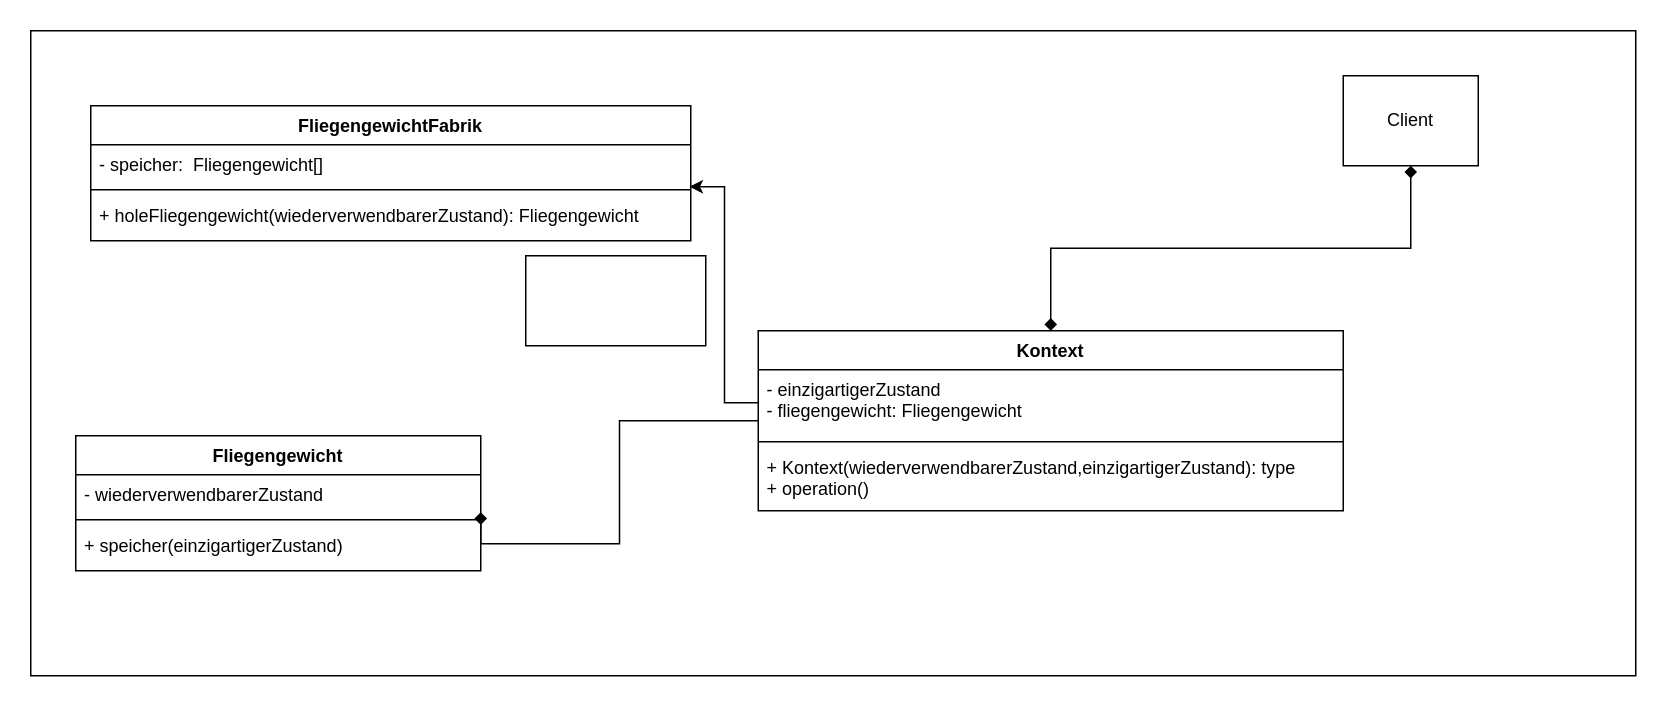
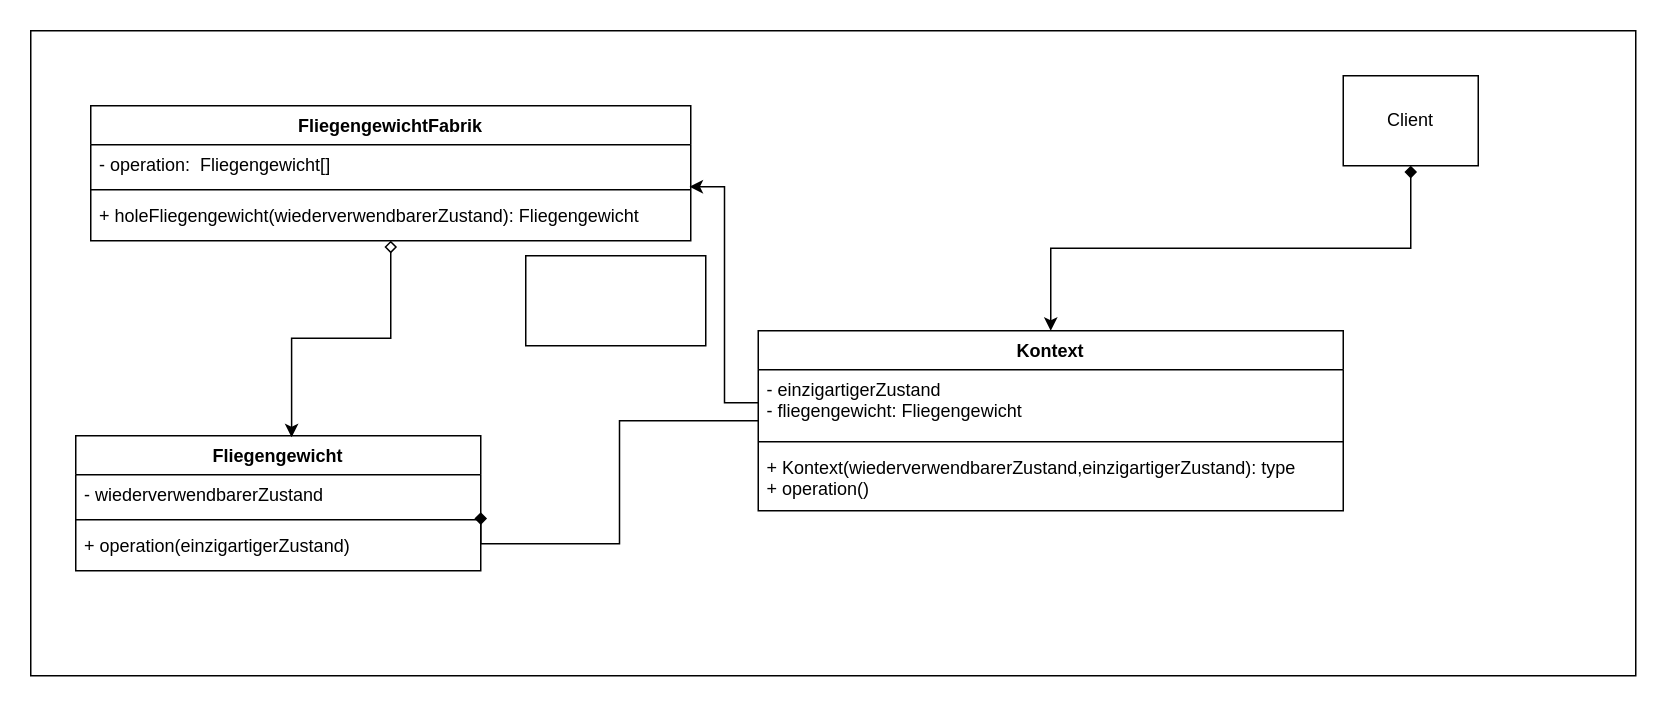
  <mxCell id="0" />
  <mxCell id="1" parent="0" />
  <mxCell id="2" value="" style="rounded=0;whiteSpace=wrap;html=1;" vertex="1" parent="1"><mxGeometry x="20" y="20" width="1070" height="430" as="geometry" /></mxCell>
  <mxCell id="3" value="Fliegengewicht" style="swimlane;fontStyle=1;align=center;verticalAlign=top;childLayout=stackLayout;horizontal=1;startSize=26;horizontalStack=0;resizeParent=1;resizeParentMax=0;resizeLast=0;collapsible=1;marginBottom=0;" vertex="1" parent="1"><mxGeometry x="50" y="290" width="270" height="90" as="geometry" /></mxCell>
  <mxCell id="4" value="- wiederverwendbarerZustand" style="text;strokeColor=none;fillColor=none;align=left;verticalAlign=top;spacingLeft=4;spacingRight=4;overflow=hidden;rotatable=0;points=[[0,0.5],[1,0.5]];portConstraint=eastwest;" vertex="1" parent="3"><mxGeometry y="26" width="270" height="26" as="geometry" /></mxCell>
  <mxCell id="5" value="" style="line;strokeWidth=1;fillColor=none;align=left;verticalAlign=middle;spacingTop=-1;spacingLeft=3;spacingRight=3;rotatable=0;labelPosition=right;points=[];portConstraint=eastwest;" vertex="1" parent="3"><mxGeometry y="52" width="270" height="8" as="geometry" /></mxCell>
- <mxCell id="6" value="+ speicher(einzigartigerZustand)" style="text;strokeColor=none;fillColor=none;align=left;verticalAlign=top;spacingLeft=4;spacingRight=4;overflow=hidden;rotatable=0;points=[[0,0.5],[1,0.5]];portConstraint=eastwest;" vertex="1" parent="3"><mxGeometry y="60" width="270" height="30" as="geometry" /></mxCell>
- <mxCell id="7" style="edgeStyle=orthogonalEdgeStyle;rounded=0;orthogonalLoop=1;jettySize=auto;html=1;startArrow=diamond;startFill=1;endArrow=diamond;" edge="1" parent="1" source="8" target="15"><mxGeometry relative="1" as="geometry" /></mxCell>
+ <mxCell id="6" value="+ operation(einzigartigerZustand)" style="text;strokeColor=none;fillColor=none;align=left;verticalAlign=top;spacingLeft=4;spacingRight=4;overflow=hidden;rotatable=0;points=[[0,0.5],[1,0.5]];portConstraint=eastwest;" vertex="1" parent="3"><mxGeometry y="60" width="270" height="30" as="geometry" /></mxCell>
+ <mxCell id="7" style="edgeStyle=orthogonalEdgeStyle;rounded=0;orthogonalLoop=1;jettySize=auto;html=1;startArrow=diamond;startFill=1;" edge="1" parent="1" source="8" target="15"><mxGeometry relative="1" as="geometry" /></mxCell>
  <mxCell id="8" value="Client" style="rounded=0;whiteSpace=wrap;html=1;" vertex="1" parent="1"><mxGeometry x="895" y="50" width="90" height="60" as="geometry" /></mxCell>
+ <mxCell id="9" style="edgeStyle=orthogonalEdgeStyle;rounded=0;orthogonalLoop=1;jettySize=auto;html=1;entryX=0.533;entryY=0.011;entryDx=0;entryDy=0;entryPerimeter=0;startArrow=diamond;startFill=0;" edge="1" parent="1" source="10" target="3"><mxGeometry relative="1" as="geometry" /></mxCell>
  <mxCell id="10" value="FliegengewichtFabrik" style="swimlane;fontStyle=1;align=center;verticalAlign=top;childLayout=stackLayout;horizontal=1;startSize=26;horizontalStack=0;resizeParent=1;resizeParentMax=0;resizeLast=0;collapsible=1;marginBottom=0;" vertex="1" parent="1"><mxGeometry x="60" y="70" width="400" height="90" as="geometry" /></mxCell>
- <mxCell id="11" value="- speicher:  Fliegengewicht[]" style="text;strokeColor=none;fillColor=none;align=left;verticalAlign=top;spacingLeft=4;spacingRight=4;overflow=hidden;rotatable=0;points=[[0,0.5],[1,0.5]];portConstraint=eastwest;" vertex="1" parent="10"><mxGeometry y="26" width="400" height="26" as="geometry" /></mxCell>
+ <mxCell id="11" value="- operation:  Fliegengewicht[]" style="text;strokeColor=none;fillColor=none;align=left;verticalAlign=top;spacingLeft=4;spacingRight=4;overflow=hidden;rotatable=0;points=[[0,0.5],[1,0.5]];portConstraint=eastwest;" vertex="1" parent="10"><mxGeometry y="26" width="400" height="26" as="geometry" /></mxCell>
  <mxCell id="12" value="" style="line;strokeWidth=1;fillColor=none;align=left;verticalAlign=middle;spacingTop=-1;spacingLeft=3;spacingRight=3;rotatable=0;labelPosition=right;points=[];portConstraint=eastwest;" vertex="1" parent="10"><mxGeometry y="52" width="400" height="8" as="geometry" /></mxCell>
  <mxCell id="13" value="+ holeFliegengewicht(wiederverwendbarerZustand): Fliegengewicht" style="text;strokeColor=none;fillColor=none;align=left;verticalAlign=top;spacingLeft=4;spacingRight=4;overflow=hidden;rotatable=0;points=[[0,0.5],[1,0.5]];portConstraint=eastwest;" vertex="1" parent="10"><mxGeometry y="60" width="400" height="30" as="geometry" /></mxCell>
  <mxCell id="14" style="edgeStyle=orthogonalEdgeStyle;rounded=0;orthogonalLoop=1;jettySize=auto;html=1;entryX=1;entryY=0.962;entryDx=0;entryDy=0;entryPerimeter=0;startArrow=none;startFill=0;endArrow=diamond;" edge="1" parent="1" source="15" target="4"><mxGeometry relative="1" as="geometry" /></mxCell>
  <mxCell id="15" value="Kontext" style="swimlane;fontStyle=1;align=center;verticalAlign=top;childLayout=stackLayout;horizontal=1;startSize=26;horizontalStack=0;resizeParent=1;resizeParentMax=0;resizeLast=0;collapsible=1;marginBottom=0;" vertex="1" parent="1"><mxGeometry x="505" y="220" width="390" height="120" as="geometry" /></mxCell>
  <mxCell id="16" value="- einzigartigerZustand&#10;- fliegengewicht: Fliegengewicht" style="text;strokeColor=none;fillColor=none;align=left;verticalAlign=top;spacingLeft=4;spacingRight=4;overflow=hidden;rotatable=0;points=[[0,0.5],[1,0.5]];portConstraint=eastwest;" vertex="1" parent="15"><mxGeometry y="26" width="390" height="44" as="geometry" /></mxCell>
  <mxCell id="17" value="" style="line;strokeWidth=1;fillColor=none;align=left;verticalAlign=middle;spacingTop=-1;spacingLeft=3;spacingRight=3;rotatable=0;labelPosition=right;points=[];portConstraint=eastwest;" vertex="1" parent="15"><mxGeometry y="70" width="390" height="8" as="geometry" /></mxCell>
  <mxCell id="18" value="+ Kontext(wiederverwendbarerZustand,einzigartigerZustand): type&#10;+ operation()" style="text;strokeColor=none;fillColor=none;align=left;verticalAlign=top;spacingLeft=4;spacingRight=4;overflow=hidden;rotatable=0;points=[[0,0.5],[1,0.5]];portConstraint=eastwest;" vertex="1" parent="15"><mxGeometry y="78" width="390" height="42" as="geometry" /></mxCell>
  <mxCell id="19" style="edgeStyle=orthogonalEdgeStyle;rounded=0;orthogonalLoop=1;jettySize=auto;html=1;entryX=0.998;entryY=1.077;entryDx=0;entryDy=0;entryPerimeter=0;startArrow=none;startFill=0;" edge="1" parent="1" source="16" target="11"><mxGeometry relative="1" as="geometry" /></mxCell>
  <mxCell id="20" value="" style="rounded=0;whiteSpace=wrap;html=1;" vertex="1" parent="1"><mxGeometry x="350" y="170" width="120" height="60" as="geometry" /></mxCell>
